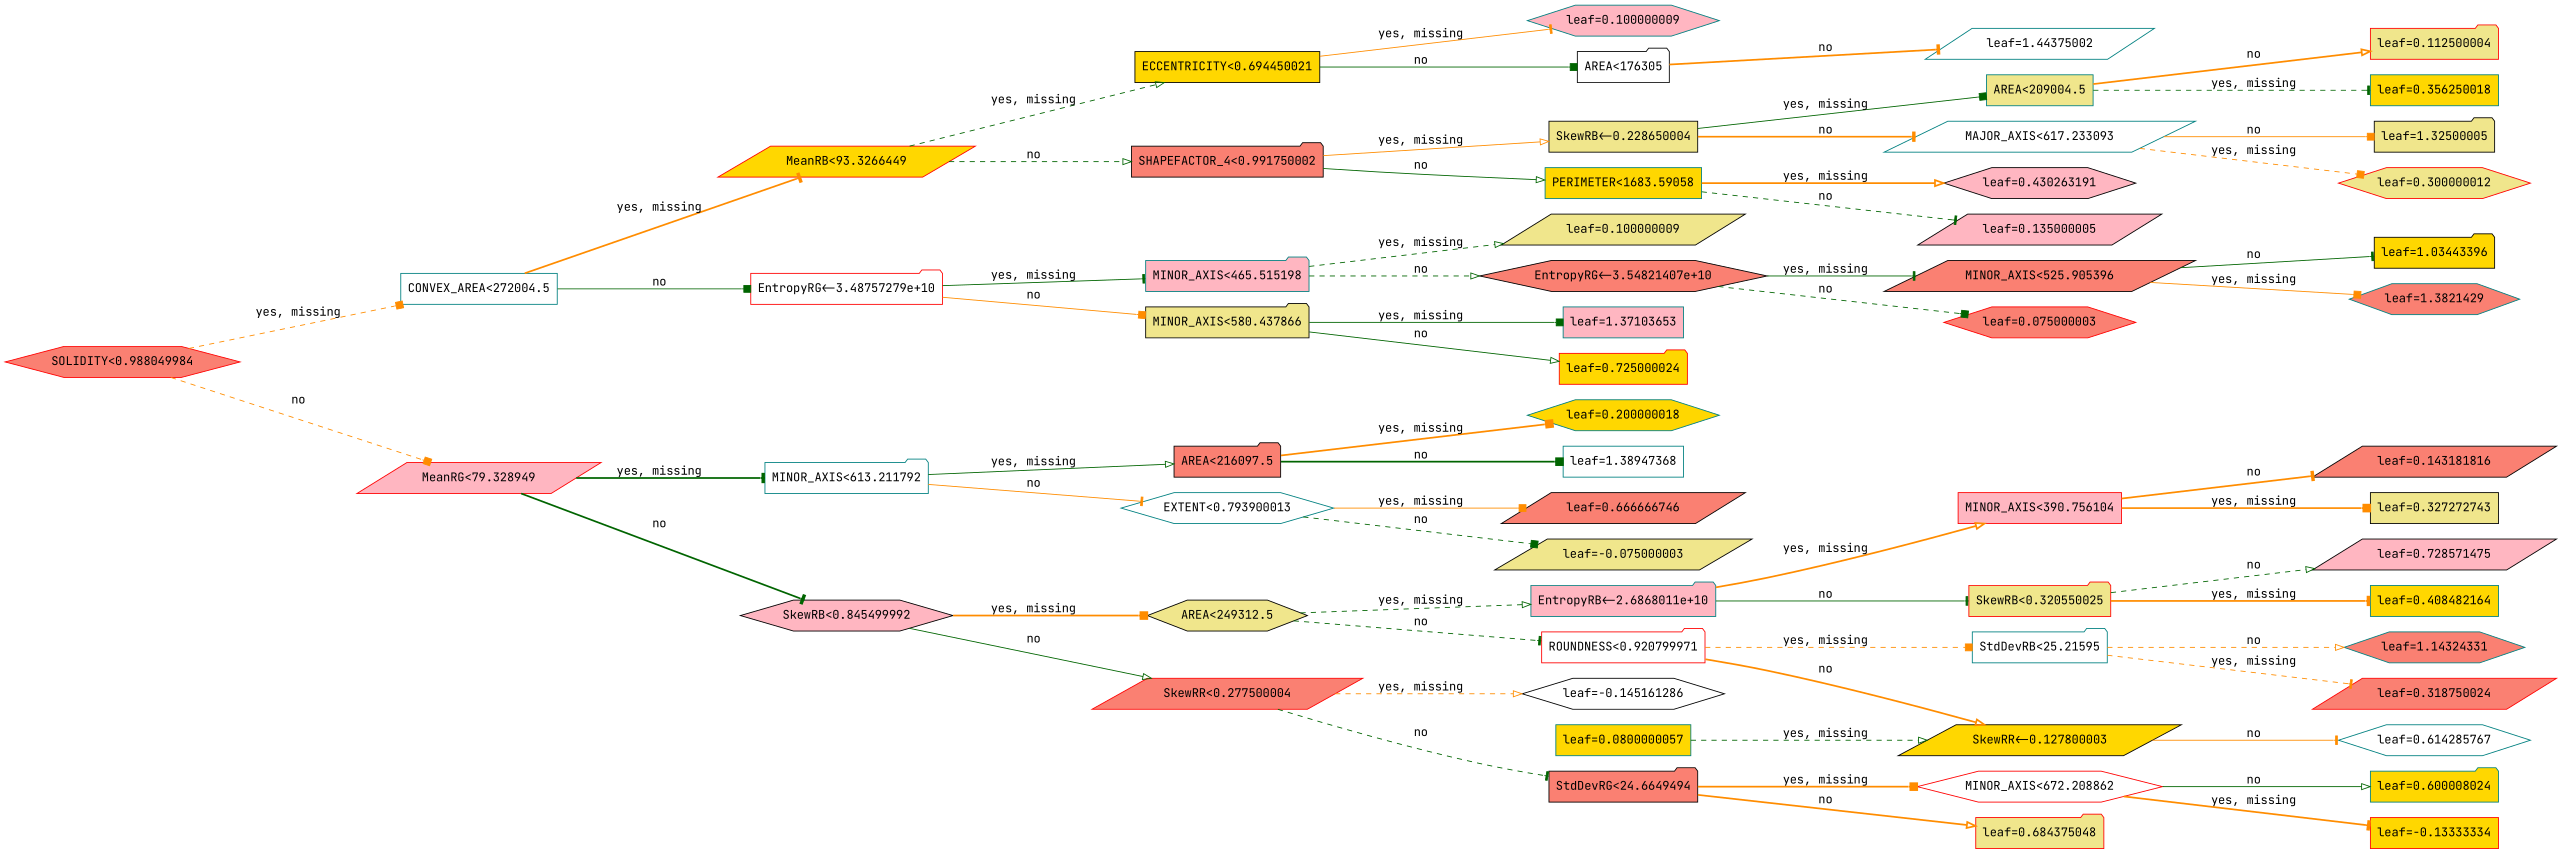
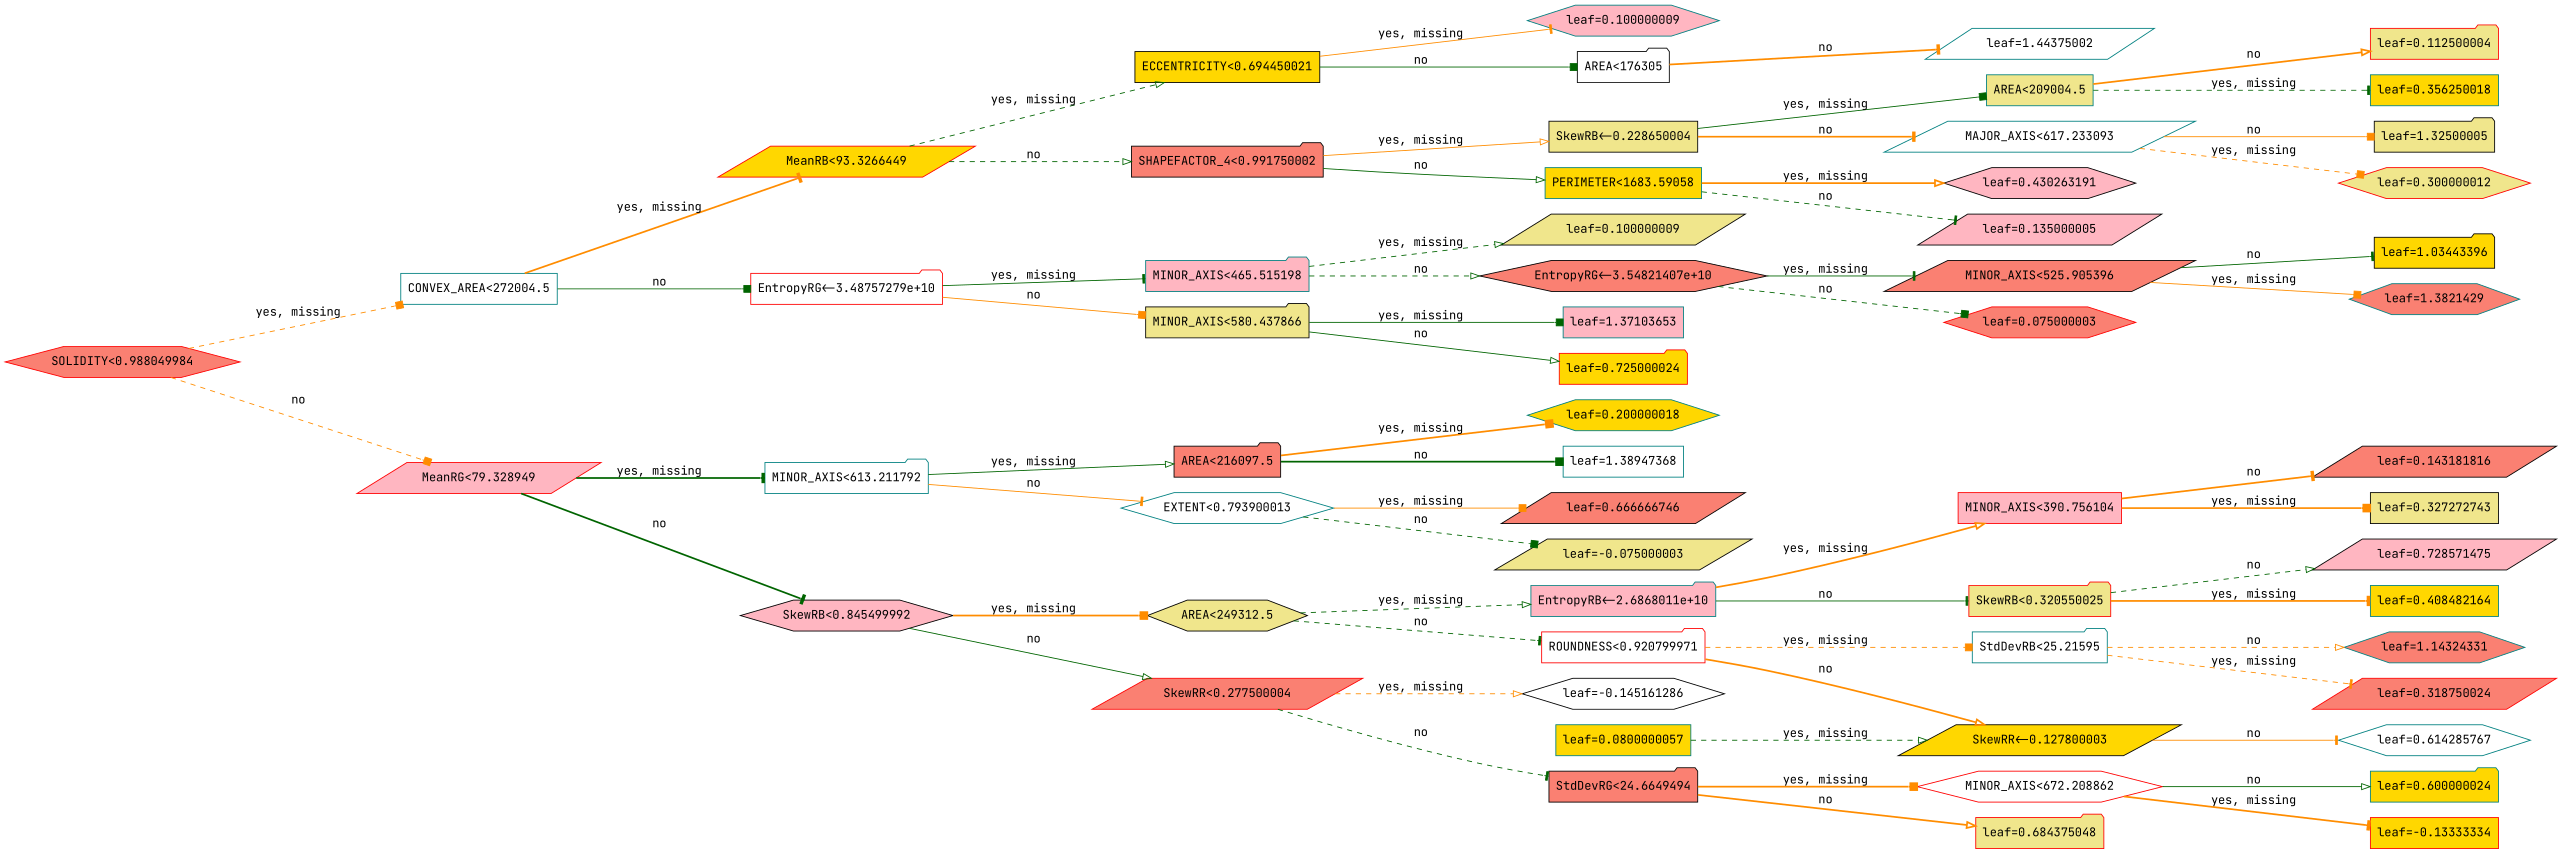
  digraph {
    fontname="JetBrains Mono"
    rankdir=LR
    node [color=black fillcolor=salmon fontname="JetBrains Mono" shape=folder style=filled]
    edge [arrowhead=tee color=darkorange fontname="JetBrains Mono" style=solid]
    n1 [color=red label="SOLIDITY<0.988049984" shape=hexagon]
    n2 [color=teal fillcolor=white label="CONVEX_AREA<272004.5" shape=box]
    n3 [color=red fillcolor=lightpink label="MeanRG<79.328949" shape=parallelogram]
    n4 [color=red fillcolor=gold label="MeanRB<93.3266449" shape=parallelogram]
    n5 [color=red fillcolor=white label="EntropyRG<-3.48757279e+10"]
    n6 [color=teal fillcolor=white label="MINOR_AXIS<613.211792"]
    n7 [fillcolor=lightpink label="SkewRB<0.845499992" shape=hexagon]
    n8 [fillcolor=gold label="ECCENTRICITY<0.694450021" shape=box]
    n9 [label="SHAPEFACTOR_4<0.991750002"]
    n10 [color=teal fillcolor=lightpink label="MINOR_AXIS<465.515198"]
    n11 [fillcolor=khaki label="MINOR_AXIS<580.437866"]
    n12 [label="AREA<216097.5"]
    n13 [color=teal fillcolor=white label="EXTENT<0.793900013" shape=hexagon]
    n14 [fillcolor=khaki label="AREA<249312.5" shape=hexagon]
    n15 [color=red label="SkewRR<0.277500004" shape=parallelogram]
    n16 [color=teal fillcolor=lightpink label="leaf=0.100000009" shape=hexagon]
    n17 [fillcolor=white label="AREA<176305"]
    n18 [fillcolor=khaki label="SkewRB<-0.228650004" shape=box]
    n19 [color=teal fillcolor=gold label="PERIMETER<1683.59058" shape=box]
    n20 [fillcolor=khaki label="leaf=0.100000009" shape=parallelogram]
    n21 [label="EntropyRG<-3.54821407e+10" shape=hexagon]
    n22 [color=teal fillcolor=lightpink label="leaf=1.37103653" shape=box]
    n23 [color=red fillcolor=gold label="leaf=0.725000024"]
    n24 [color=teal fillcolor=white label="leaf=1.44375002" shape=parallelogram]
    n25 [color=teal fillcolor=khaki label="AREA<209004.5" shape=box]
    n26 [color=teal fillcolor=white label="MAJOR_AXIS<617.233093" shape=parallelogram]
    n27 [fillcolor=lightpink label="leaf=0.430263191" shape=hexagon]
    n28 [fillcolor=lightpink label="leaf=0.135000005" shape=parallelogram]
    n29 [color=teal fillcolor=gold label="leaf=0.356250018" shape=box]
    n30 [color=red fillcolor=khaki label="leaf=0.112500004"]
    n31 [color=red fillcolor=khaki label="leaf=0.300000012" shape=hexagon]
    n32 [fillcolor=khaki label="leaf=1.32500005"]
    n33 [label="MINOR_AXIS<525.905396" shape=parallelogram]
    n34 [color=red label="leaf=0.075000003" shape=hexagon]
    n35 [color=teal label="leaf=1.3821429" shape=hexagon]
    n36 [fillcolor=gold label="leaf=1.03443396"]
    n37 [color=teal fillcolor=gold label="leaf=0.200000018" shape=hexagon]
    n38 [color=teal fillcolor=white label="leaf=1.38947368" shape=box]
    n39 [label="leaf=0.666666746" shape=parallelogram]
    n40 [fillcolor=khaki label="leaf=-0.075000003" shape=parallelogram]
    n41 [color=teal fillcolor=lightpink label="EntropyRB<-2.6868011e+10"]
    n42 [color=red fillcolor=white label="ROUNDNESS<0.920799971"]
    n43 [fillcolor=white label="leaf=-0.145161286" shape=hexagon]
    n44 [label="StdDevRG<24.6649494"]
    n45 [color=red fillcolor=lightpink label="MINOR_AXIS<390.756104" shape=box]
    n46 [color=red fillcolor=khaki label="SkewRB<0.320550025"]
    n47 [color=teal fillcolor=white label="StdDevRB<25.21595"]
    n48 [fillcolor=gold label="SkewRR<-0.127800003" shape=parallelogram]
    n49 [color=red fillcolor=white label="MINOR_AXIS<672.208862" shape=hexagon]
    n50 [color=red fillcolor=khaki label="leaf=0.684375048"]
    n51 [fillcolor=khaki label="leaf=0.327272743" shape=box]
    n52 [label="leaf=0.143181816" shape=parallelogram]
    n53 [color=teal fillcolor=gold label="leaf=0.408482164" shape=box]
    n54 [fillcolor=lightpink label="leaf=0.728571475" shape=parallelogram]
    n55 [color=red label="leaf=0.318750024" shape=parallelogram]
    n56 [color=teal label="leaf=1.14324331" shape=hexagon]
    n57 [color=teal fillcolor=white label="leaf=0.614285767" shape=hexagon]
    n58 [color=teal fillcolor=gold label="leaf=0.0800000057" shape=box]
    n59 [color=red fillcolor=gold label="leaf=-0.13333334" shape=box]
-   n60 [color=teal fillcolor=gold label="leaf=0.600008024"]
+   n60 [color=teal fillcolor=gold label="leaf=0.600000024"]
    n1 -> n2 [arrowhead=box label="yes, missing" style=dashed]
    n1 -> n3 [arrowhead=box label=no style=dashed]
    n2 -> n4 [label="yes, missing" style=bold]
    n2 -> n5 [arrowhead=box color=darkgreen label=no]
    n3 -> n6 [color=darkgreen label="yes, missing" style=bold]
    n3 -> n7 [color=darkgreen label=no style=bold]
    n4 -> n8 [arrowhead=onormal color=darkgreen label="yes, missing" style=dashed]
    n4 -> n9 [arrowhead=onormal color=darkgreen label=no style=dashed]
    n5 -> n10 [color=darkgreen label="yes, missing"]
    n5 -> n11 [arrowhead=box label=no]
    n6 -> n12 [arrowhead=onormal color=darkgreen label="yes, missing"]
    n6 -> n13 [label=no]
    n7 -> n14 [arrowhead=box label="yes, missing" style=bold]
    n7 -> n15 [arrowhead=onormal color=darkgreen label=no]
    n8 -> n16 [label="yes, missing"]
    n8 -> n17 [arrowhead=box color=darkgreen label=no]
    n9 -> n18 [arrowhead=onormal label="yes, missing"]
    n9 -> n19 [arrowhead=onormal color=darkgreen label=no]
    n10 -> n20 [arrowhead=onormal color=darkgreen label="yes, missing" style=dashed]
    n10 -> n21 [arrowhead=onormal color=darkgreen label=no style=dashed]
    n11 -> n22 [arrowhead=box color=darkgreen label="yes, missing"]
    n11 -> n23 [arrowhead=onormal color=darkgreen label=no]
    n12 -> n37 [arrowhead=box label="yes, missing" style=bold]
    n12 -> n38 [arrowhead=box color=darkgreen label=no style=bold]
    n13 -> n39 [arrowhead=box label="yes, missing"]
    n13 -> n40 [arrowhead=box color=darkgreen label=no style=dashed]
    n14 -> n41 [arrowhead=onormal color=darkgreen label="yes, missing" style=dashed]
    n14 -> n42 [color=darkgreen label=no style=dashed]
    n15 -> n43 [arrowhead=onormal label="yes, missing" style=dashed]
    n15 -> n44 [color=darkgreen label=no style=dashed]
    n17 -> n24 [label=no style=bold]
    n18 -> n25 [arrowhead=box color=darkgreen label="yes, missing"]
    n18 -> n26 [label=no style=bold]
    n19 -> n27 [arrowhead=onormal label="yes, missing" style=bold]
    n19 -> n28 [color=darkgreen label=no style=dashed]
    n21 -> n33 [color=darkgreen label="yes, missing"]
    n21 -> n34 [arrowhead=box color=darkgreen label=no style=dashed]
    n25 -> n29 [color=darkgreen label="yes, missing" style=dashed]
    n25 -> n30 [arrowhead=onormal label=no style=bold]
    n26 -> n31 [arrowhead=box label="yes, missing" style=dashed]
    n26 -> n32 [arrowhead=box label=no]
    n33 -> n35 [arrowhead=box label="yes, missing"]
    n33 -> n36 [color=darkgreen label=no]
    n41 -> n45 [arrowhead=onormal label="yes, missing" style=bold]
    n41 -> n46 [color=darkgreen label=no]
    n42 -> n47 [arrowhead=box label="yes, missing" style=dashed]
    n42 -> n48 [arrowhead=onormal label=no style=bold]
    n44 -> n49 [arrowhead=box label="yes, missing" style=bold]
    n44 -> n50 [arrowhead=onormal label=no style=bold]
    n45 -> n51 [arrowhead=box label="yes, missing" style=bold]
    n45 -> n52 [label=no style=bold]
    n46 -> n53 [label="yes, missing" style=bold]
    n46 -> n54 [arrowhead=onormal color=darkgreen label=no style=dashed]
    n47 -> n55 [label="yes, missing" style=dashed]
    n47 -> n56 [arrowhead=onormal label=no style=dashed]
    n48 -> n57 [label=no]
    n49 -> n59 [label="yes, missing" style=bold]
    n49 -> n60 [arrowhead=onormal color=darkgreen label=no]
    n58 -> n48 [arrowhead=onormal color=darkgreen label="yes, missing" style=dashed]
  }
